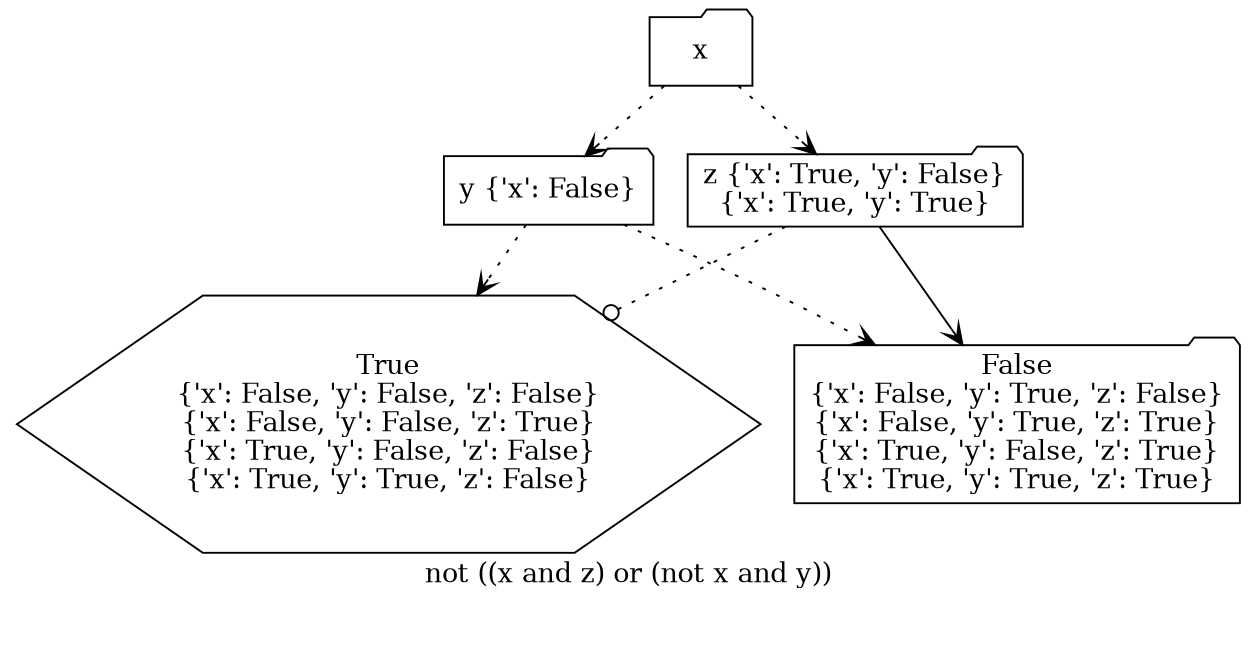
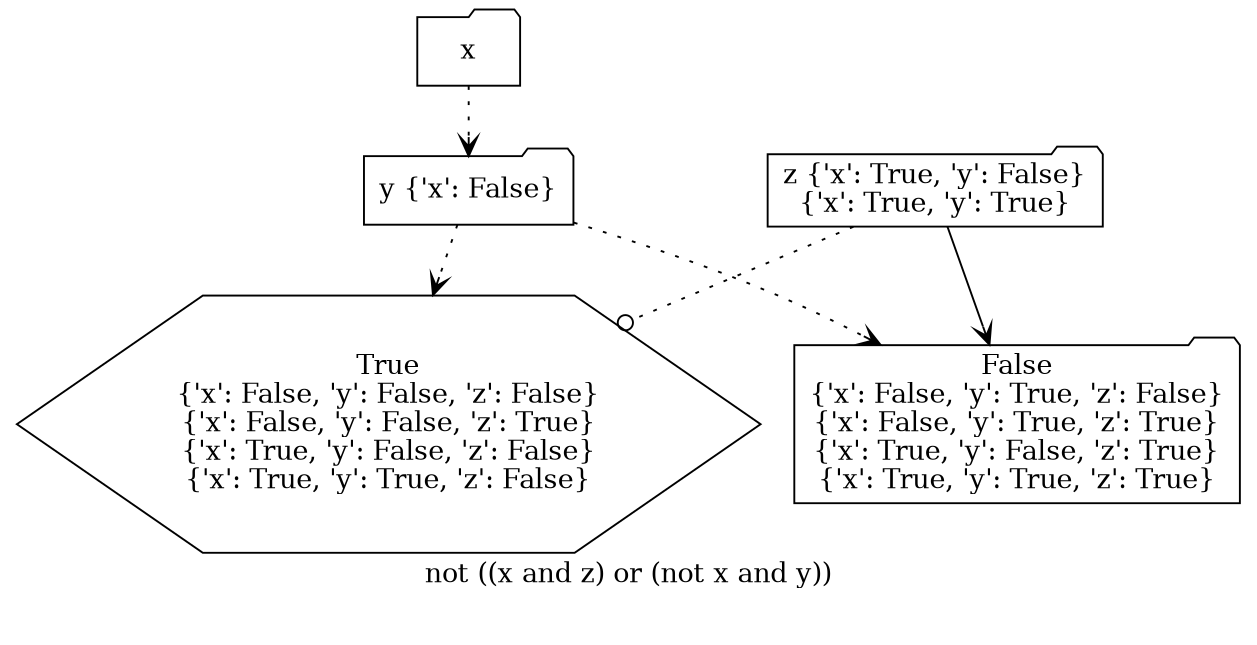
  digraph {
    label="not ((x and z) or (not x and y))\n\n"
    node [shape=folder]
    edge [arrowhead=vee style=dotted]
    n1 [label=x]
    n2 [label="y {'x': False}"]
    n3 [label="z {'x': True, 'y': False}\n{'x': True, 'y': True}"]
    n4 [label="True\n{'x': False, 'y': False, 'z': False}\n{'x': False, 'y': False, 'z': True}\n{'x': True, 'y': False, 'z': False}\n{'x': True, 'y': True, 'z': False}" shape=hexagon]
    n5 [label="False\n{'x': False, 'y': True, 'z': False}\n{'x': False, 'y': True, 'z': True}\n{'x': True, 'y': False, 'z': True}\n{'x': True, 'y': True, 'z': True}"]
    n1 -> n2
-   n1 -> n3
    n2 -> n4
    n2 -> n5
    n3 -> n4 [arrowhead=odot]
    n3 -> n5 [style=solid]
  }
